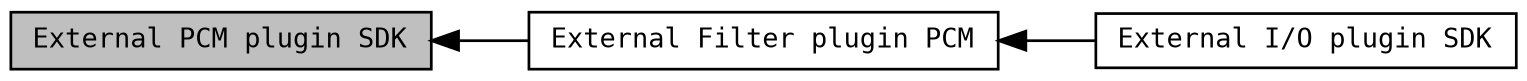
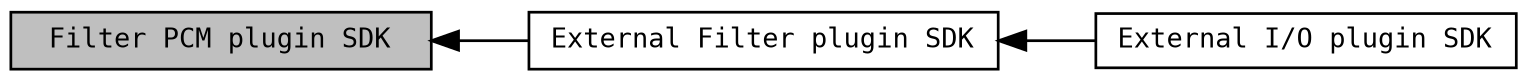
  digraph {
    fontname="DejaVu Sans Mono"
    rankdir=LR
    node [color=black fillcolor=white fontname="DejaVu Sans Mono" fontsize=10 shape=record style=filled]
    edge [dir=back fontname="DejaVu Sans Mono" fontsize=10 labelfontname=Helvetica labelfontsize=10 shape=plaintext style=solid]
-   n1 [height=0.2 label="External Filter plugin PCM" width=0.4]
+   n1 [height=0.2 label="External Filter plugin SDK" width=0.4]
    n2 [height=0.2 label="External I/O plugin SDK" width=0.4]
-   n3 [fillcolor=grey75 fontcolor=black height=0.2 label="External PCM plugin SDK" width=0.4]
+   n3 [fillcolor=grey75 fontcolor=black height=0.2 label="Filter PCM plugin SDK" width=0.4]
    n1 -> n2
    n3 -> n1
  }
